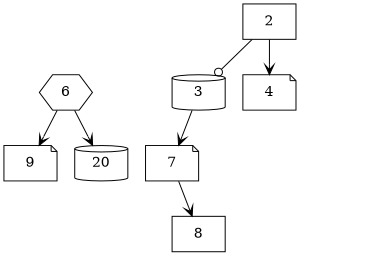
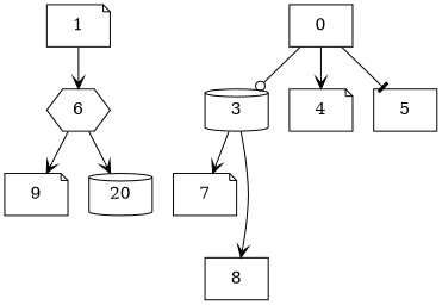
  digraph {
    node [alpha=49.50 shape=note]
    edge [arrowhead=vee]
+   1 [alpha=32.72]
    6 [alpha=27.33 shape=hexagon]
    9 [alpha=45.58]
    n4 [label=20 shape=cylinder]
-   2 [shape=box]
+   2 [shape=box label=0]
    3 [alpha=35.51 shape=cylinder]
    4 [alpha=44.81]
+   5 [alpha=42.12 shape=box]
    7 [alpha=42.01]
    8 [alpha=32.26 shape=box]
+   1 -> 6
    6 -> 9
    6 -> n4
    2 -> 3 [arrowhead=odot]
    2 -> 4
+   2 -> 5 [arrowhead=tee]
    3 -> 7
-   7 -> 8
+   3 -> 8
  }
